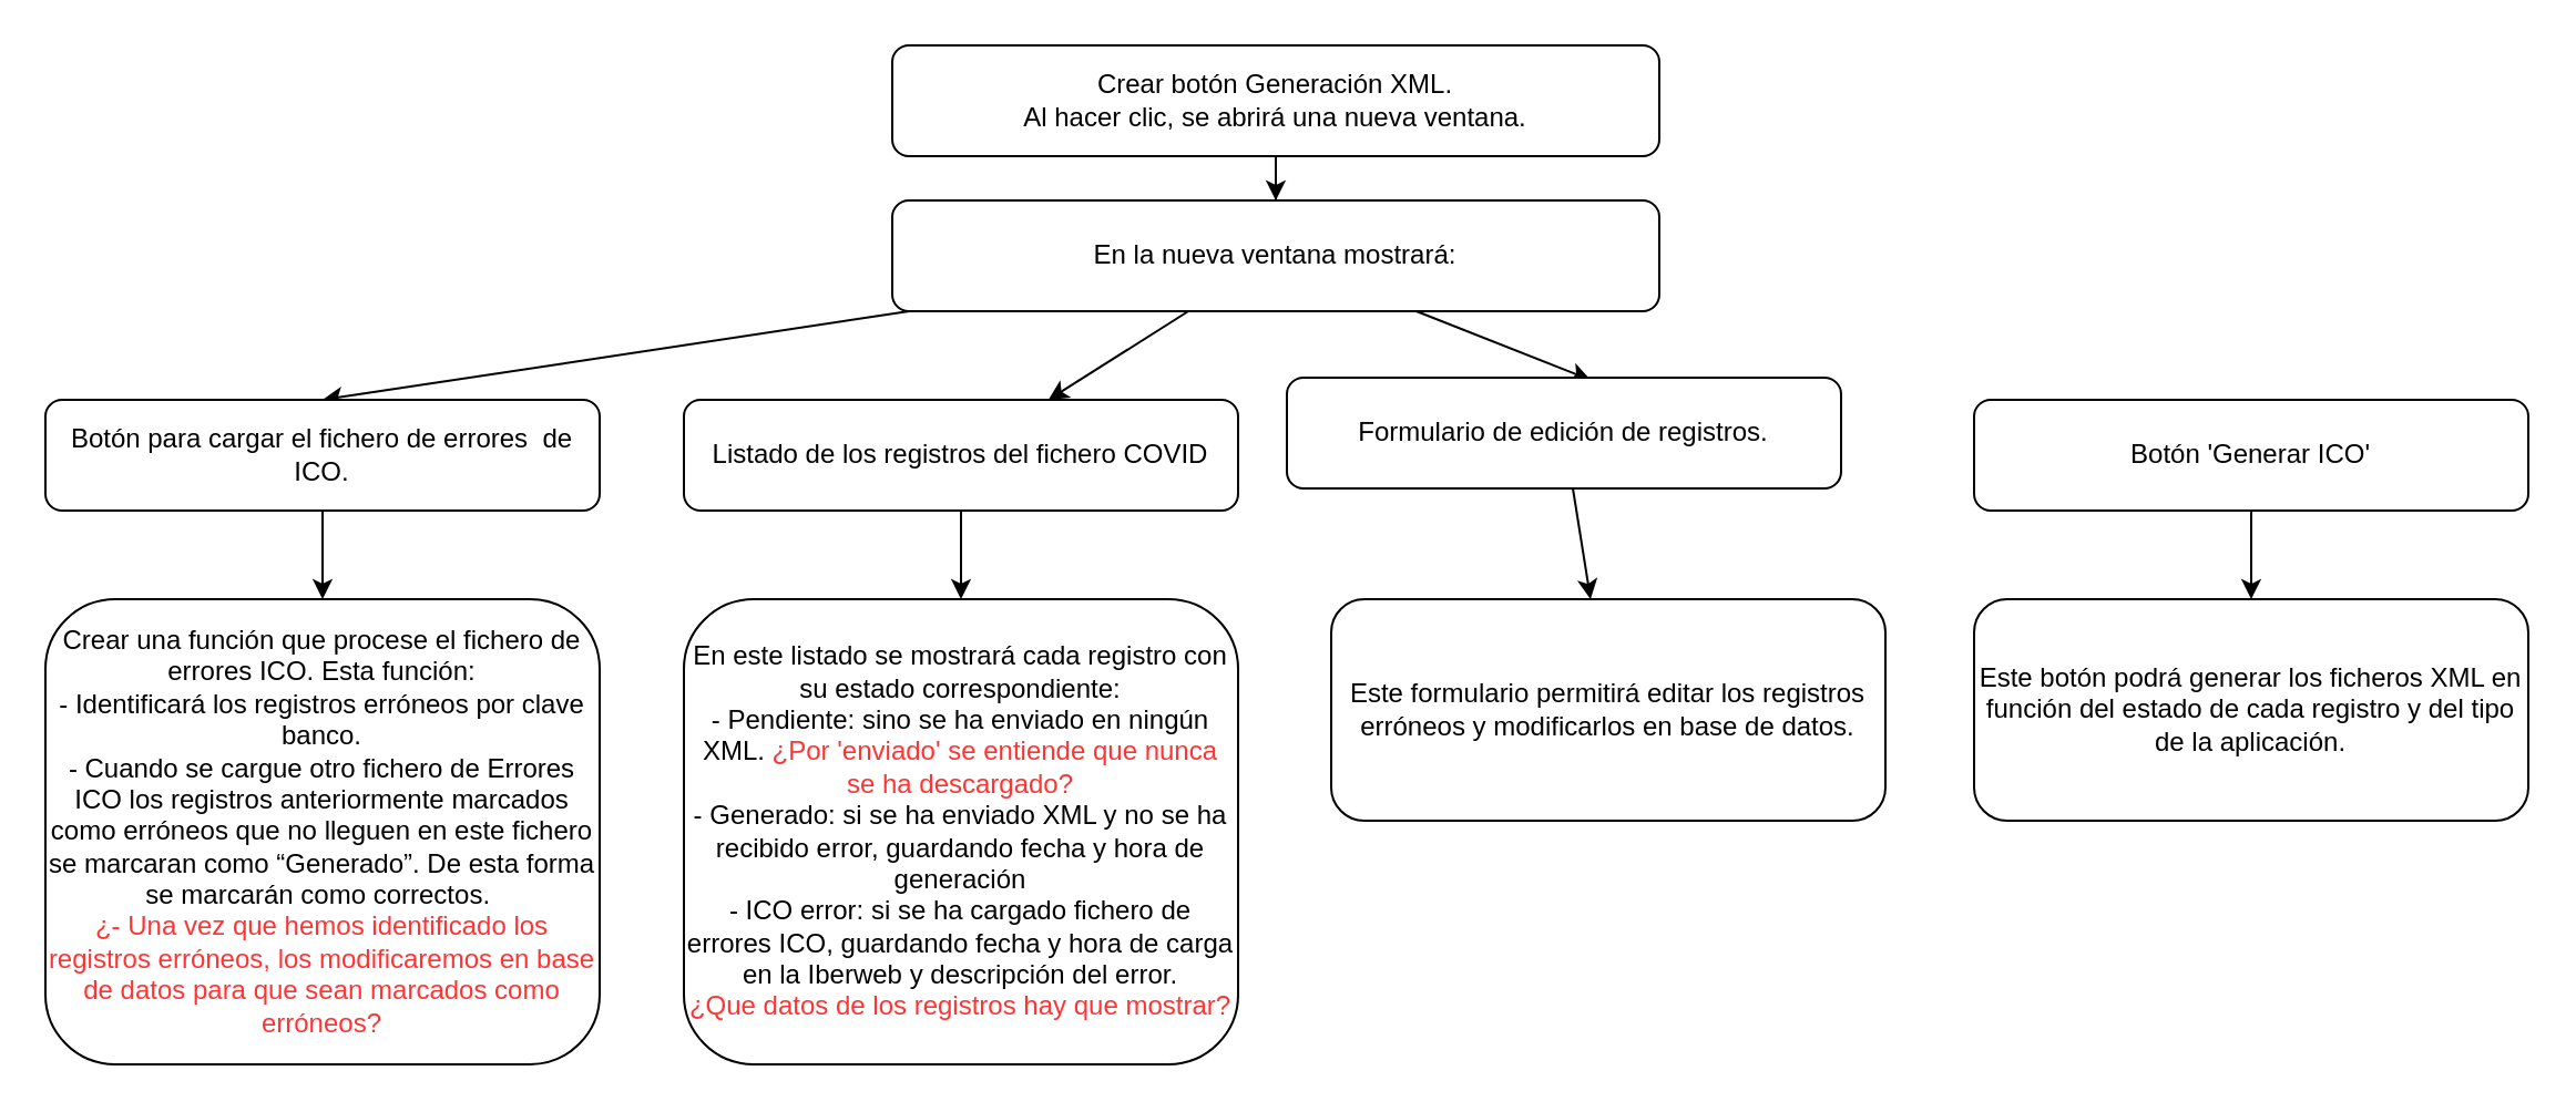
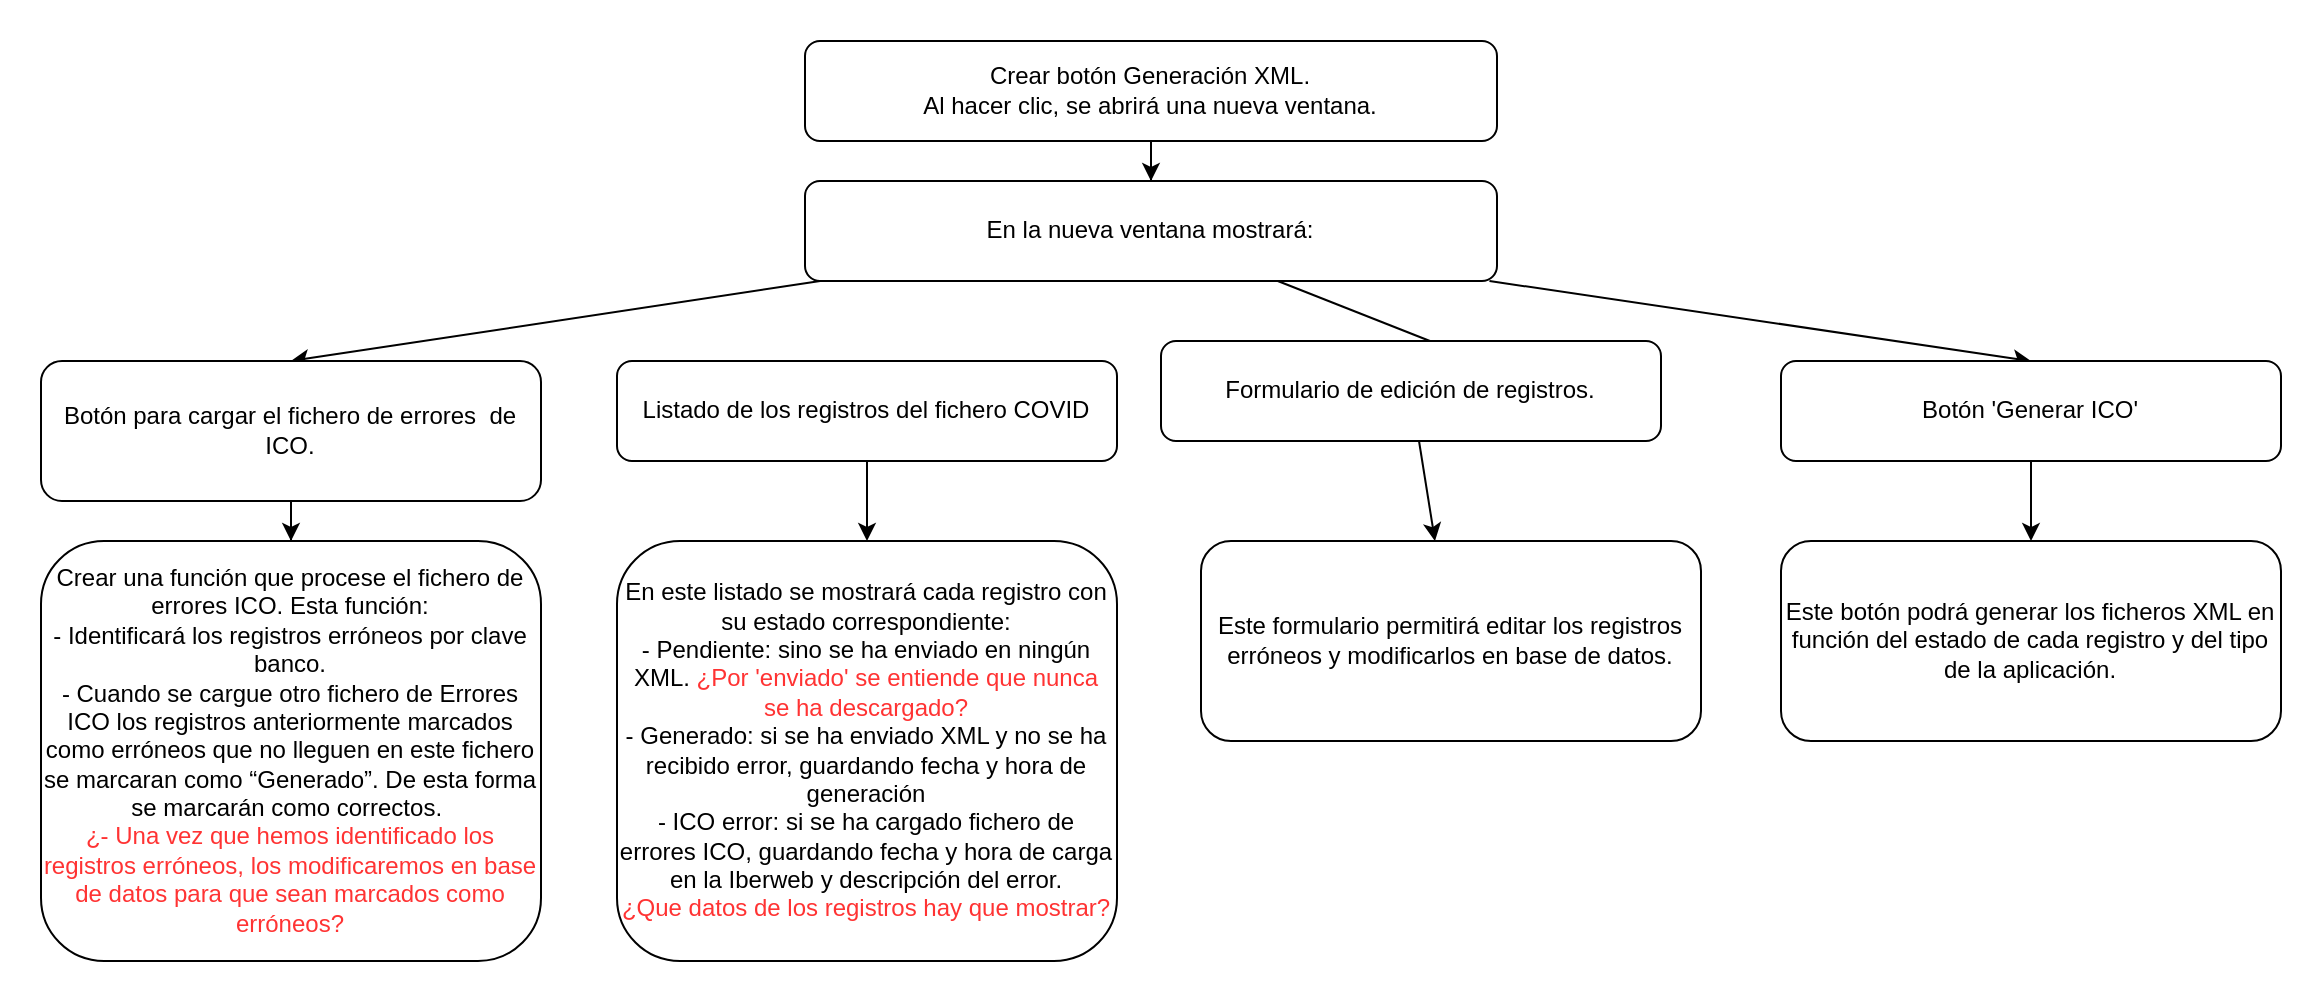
  <mxCell id="0" />
  <mxCell id="1" parent="0" />
  <mxCell id="2" style="edgeStyle=orthogonalEdgeStyle;rounded=0;orthogonalLoop=1;jettySize=auto;html=1;" parent="1" source="3" target="8" edge="1"><mxGeometry relative="1" as="geometry" /></mxCell>
  <mxCell id="3" value="Crear botón Generación XML.&lt;br&gt;Al hacer clic, se abrirá una nueva ventana." style="rounded=1;whiteSpace=wrap;html=1;" parent="1" vertex="1"><mxGeometry x="402" y="20" width="346" height="50" as="geometry" /></mxCell>
  <mxCell id="4" style="rounded=0;orthogonalLoop=1;jettySize=auto;html=1;entryX=0.5;entryY=0;entryDx=0;entryDy=0;" parent="1" source="8" target="10" edge="1"><mxGeometry relative="1" as="geometry"><mxPoint x="59" y="170" as="targetPoint" /></mxGeometry></mxCell>
- <mxCell id="5" style="edgeStyle=none;rounded=0;orthogonalLoop=1;jettySize=auto;html=1;" parent="1" source="8" target="13" edge="1"><mxGeometry relative="1" as="geometry" /></mxCell>
- <mxCell id="6" style="edgeStyle=none;rounded=0;orthogonalLoop=1;jettySize=auto;html=1;entryX=0.548;entryY=0.02;entryDx=0;entryDy=0;entryPerimeter=0;fontColor=#FF3333;" parent="1" source="8" target="16" edge="1"><mxGeometry relative="1" as="geometry" /></mxCell>
+ <mxCell id="6" style="edgeStyle=none;rounded=0;orthogonalLoop=1;jettySize=auto;html=1;entryX=0.548;entryY=0.02;entryDx=0;entryDy=0;entryPerimeter=0;fontColor=#FF3333;endArrow=none;" parent="1" source="8" target="16" edge="1"><mxGeometry relative="1" as="geometry" /></mxCell>
+ <mxCell id="7" style="edgeStyle=none;rounded=0;orthogonalLoop=1;jettySize=auto;html=1;entryX=0.5;entryY=0;entryDx=0;entryDy=0;fontColor=#FF3333;" parent="1" source="8" target="19" edge="1"><mxGeometry relative="1" as="geometry" /></mxCell>
  <mxCell id="8" value="En la nueva ventana mostrará:" style="rounded=1;whiteSpace=wrap;html=1;" parent="1" vertex="1"><mxGeometry x="402" y="90" width="346" height="50" as="geometry" /></mxCell>
  <mxCell id="9" style="edgeStyle=orthogonalEdgeStyle;rounded=0;orthogonalLoop=1;jettySize=auto;html=1;" parent="1" source="10" target="11" edge="1"><mxGeometry relative="1" as="geometry" /></mxCell>
- <mxCell id="10" value="Botón para cargar el fichero de errores&amp;nbsp; de ICO." style="rounded=1;whiteSpace=wrap;html=1;" parent="1" vertex="1"><mxGeometry x="20" y="180" width="250" height="50" as="geometry" /></mxCell>
+ <mxCell id="10" value="Botón para cargar el fichero de errores&amp;nbsp; de ICO." style="rounded=1;whiteSpace=wrap;html=1;" parent="1" vertex="1"><mxGeometry x="20" y="180" width="250" height="70" as="geometry" /></mxCell>
  <mxCell id="11" value="Crear una función que procese el fichero de errores ICO. Esta función:&lt;br&gt;&lt;span style=&quot;background-color: initial;&quot;&gt;- Identificará los registros erróneos por clave banco.&lt;br&gt;- Cuando se cargue otro fichero de Errores ICO los registros anteriormente marcados como erróneos que no lleguen en este fichero se marcaran como “Generado”. De esta forma se marcarán como correctos.&amp;nbsp;&lt;br&gt;&lt;font color=&quot;#ff3333&quot;&gt;¿- Una vez que hemos identificado los registros erróneos, los modificaremos en base de datos para que sean marcados como erróneos?&lt;/font&gt;&lt;br&gt;&lt;/span&gt;" style="rounded=1;whiteSpace=wrap;html=1;" parent="1" vertex="1"><mxGeometry x="20" y="270" width="250" height="210" as="geometry" /></mxCell>
  <mxCell id="12" style="edgeStyle=none;rounded=0;orthogonalLoop=1;jettySize=auto;html=1;" parent="1" source="13" target="14" edge="1"><mxGeometry relative="1" as="geometry" /></mxCell>
  <mxCell id="13" value="Listado de los registros del fichero COVID" style="rounded=1;whiteSpace=wrap;html=1;" parent="1" vertex="1"><mxGeometry x="308" y="180" width="250" height="50" as="geometry" /></mxCell>
  <mxCell id="14" value="En este listado se mostrará cada registro con su estado correspondiente:&lt;br&gt;&lt;div&gt;-&lt;span style=&quot;&quot;&gt;&#09;&lt;/span&gt;Pendiente: sino se ha enviado en ningún XML. &lt;font color=&quot;#ff3333&quot;&gt;¿Por 'enviado' se entiende que nunca se ha descargado?&lt;/font&gt;&lt;/div&gt;&lt;div&gt;-&lt;span style=&quot;&quot;&gt;&#09;&lt;/span&gt;Generado: si se ha enviado XML y no se ha recibido error, guardando fecha y hora de generación&lt;/div&gt;&lt;div&gt;-&lt;span style=&quot;&quot;&gt;&#09;&lt;/span&gt;ICO error: si se ha cargado fichero de errores ICO, guardando fecha y hora de carga en la Iberweb y descripción del error.&lt;/div&gt;&lt;font color=&quot;#ff3333&quot;&gt;¿Que datos de los registros hay que mostrar?&lt;/font&gt;" style="rounded=1;whiteSpace=wrap;html=1;" parent="1" vertex="1"><mxGeometry x="308" y="270" width="250" height="210" as="geometry" /></mxCell>
  <mxCell id="15" style="edgeStyle=none;rounded=0;orthogonalLoop=1;jettySize=auto;html=1;fontColor=#FF3333;" parent="1" source="16" target="17" edge="1"><mxGeometry relative="1" as="geometry" /></mxCell>
  <mxCell id="16" value="Formulario de edición de registros." style="rounded=1;whiteSpace=wrap;html=1;" parent="1" vertex="1"><mxGeometry x="580" y="170" width="250" height="50" as="geometry" /></mxCell>
  <mxCell id="17" value="Este formulario permitirá editar los registros erróneos y modificarlos en base de datos." style="rounded=1;whiteSpace=wrap;html=1;" parent="1" vertex="1"><mxGeometry x="600" y="270" width="250" height="100" as="geometry" /></mxCell>
  <mxCell id="18" style="edgeStyle=none;rounded=0;orthogonalLoop=1;jettySize=auto;html=1;fontColor=#FF3333;" parent="1" source="19" target="20" edge="1"><mxGeometry relative="1" as="geometry" /></mxCell>
  <mxCell id="19" value="Botón 'Generar ICO'" style="rounded=1;whiteSpace=wrap;html=1;" parent="1" vertex="1"><mxGeometry x="890" y="180" width="250" height="50" as="geometry" /></mxCell>
  <mxCell id="20" value="Este botón podrá generar los ficheros XML en función del estado de cada registro y del tipo de la aplicación." style="rounded=1;whiteSpace=wrap;html=1;" parent="1" vertex="1"><mxGeometry x="890" y="270" width="250" height="100" as="geometry" /></mxCell>
